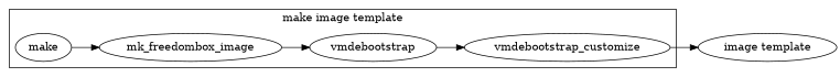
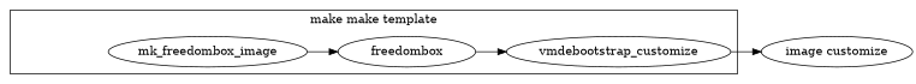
  digraph {
    rankdir=LR
-   make
    mk_freedombox_image
-   vmdebootstrap
+   vmdebootstrap [label=freedombox]
    n4 [label=vmdebootstrap_customize]
-   "image template"
+   "image template" [label="image customize"]
    subgraph cluster_1 {
      color=black
-     label="make image template"
-     make
+     label="make make template"
      mk_freedombox_image
      vmdebootstrap
      n4
    }
-   make -> mk_freedombox_image
    mk_freedombox_image -> vmdebootstrap
    vmdebootstrap -> n4
    n4 -> "image template"
  }
